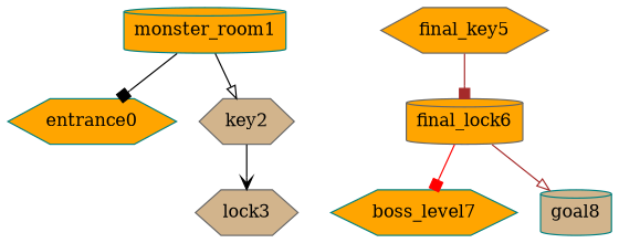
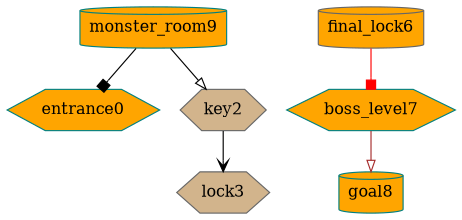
  digraph {
    node [color=teal fillcolor=orange shape=hexagon style=filled]
    edge [arrowhead=box color=black]
    entrance0
-   monster_room1 [shape=cylinder]
+   monster_room1 [shape=cylinder label=monster_room9]
    key2 [color=gray40 fillcolor=tan]
    lock3 [color=gray40 fillcolor=tan]
    final_lock6 [color=gray40 shape=cylinder]
-   final_key5 [color=gray40]
    boss_level7
-   goal8 [fillcolor=tan shape=cylinder]
+   goal8 [shape=cylinder]
    monster_room1 -> entrance0
    monster_room1 -> key2 [arrowhead=onormal]
    key2 -> lock3 [arrowhead=vee]
    final_lock6 -> boss_level7 [color=red]
-   final_key5 -> final_lock6 [color=brown]
-   final_lock6 -> goal8 [arrowhead=onormal color=brown]
+   boss_level7 -> goal8 [arrowhead=onormal color=brown]
  }
